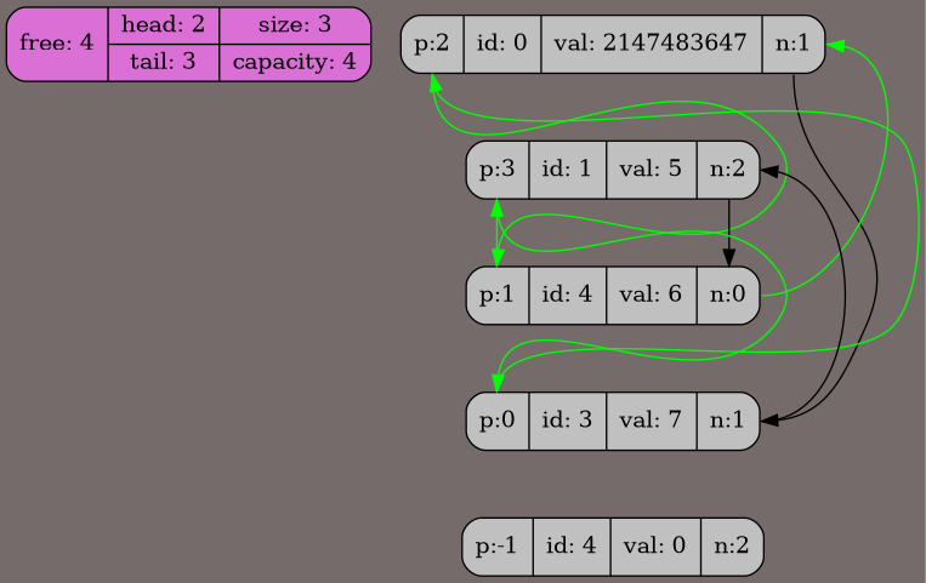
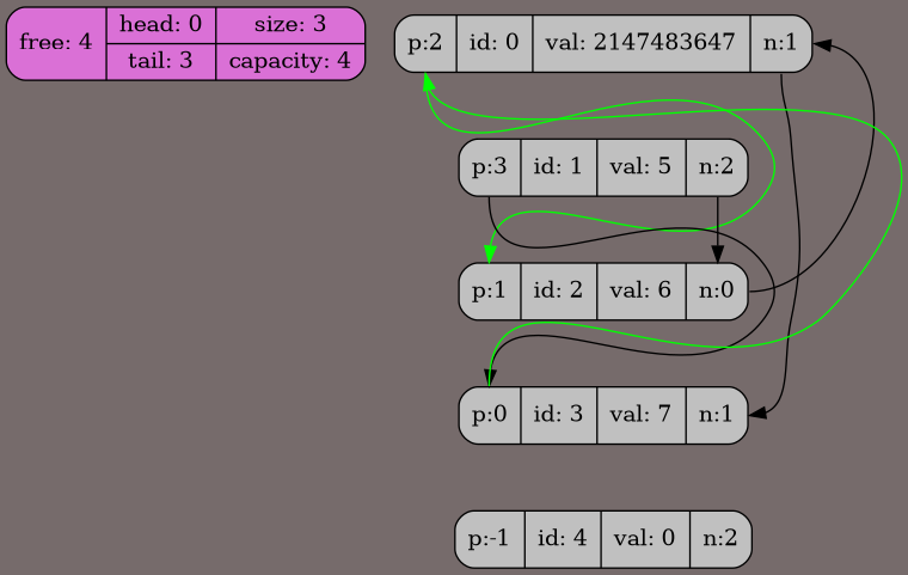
  digraph {
    bgcolor="#766B6B"
    ranksep=equally
    node [fillcolor=gray shape=Mrecord style=filled]
    edge [constraint=false]
-   n1 [fillcolor=orchid label="free: 4|{head: 2|tail: 3}|{size: 3|capacity: 4}"]
+   n1 [fillcolor=orchid label="free: 4|{head: 0|tail: 3}|{size: 3|capacity: 4}"]
    n2 [label="<prev> p:2 | <id> id: 0 | <val> val: 2147483647 | <next> n:1"]
    n3 [label="<prev> p:3 | <id> id: 1 | <val> val:          5 | <next> n:2"]
-   n4 [label="<prev> p:1 | <id> id: 4 | <val> val:          6 | <next> n:0"]
+   n4 [label="<prev> p:1 | <id> id: 2 | <val> val:          6 | <next> n:0"]
    n5 [label="<prev> p:0 | <id> id: 3 | <val> val:          7 | <next> n:1"]
    n6 [label="<prev> p:-1 | <id> id: 4 | <val> val:          0 | <next> n:2"]
    n2 -> n3 [style=invis weight=100 constraint=""]
    n2 -> n4 [color=green headport=prev tailport=prev]
    n2 -> n5 [color=black headport=next tailport=next]
    n3 -> n4 [style=invis weight=100 constraint=""]
    n3 -> n4 [color=black headport=next tailport=next]
-   n3 -> n5 [color=green headport=prev tailport=prev]
-   n4 -> n2 [color=green headport=next tailport=next]
-   n4 -> n3 [color=green headport=prev tailport=prev]
+   n3 -> n5 [color=black headport=prev tailport=prev]
+   n4 -> n2 [color=black headport=next tailport=next]
    n4 -> n5 [style=invis weight=100 constraint=""]
    n5 -> n2 [color=green headport=prev tailport=prev]
-   n5 -> n3 [color=black headport=next tailport=next]
    n5 -> n6 [style=invis weight=100 constraint=""]
  }
